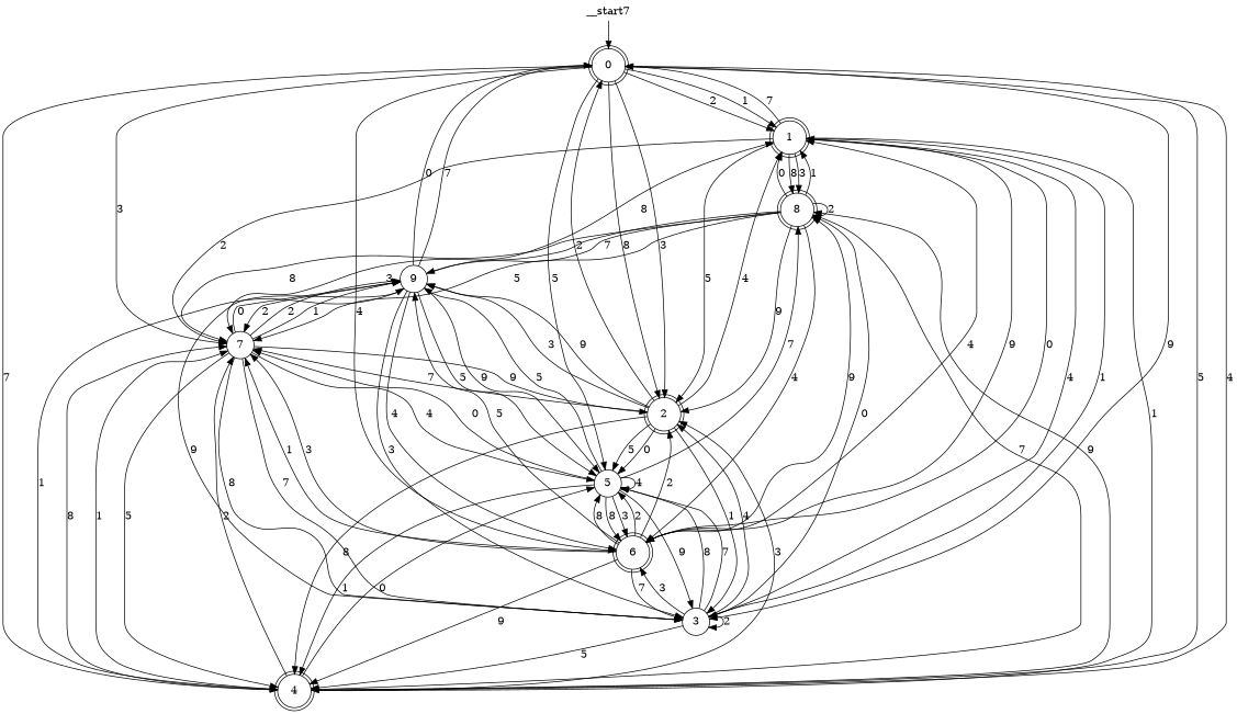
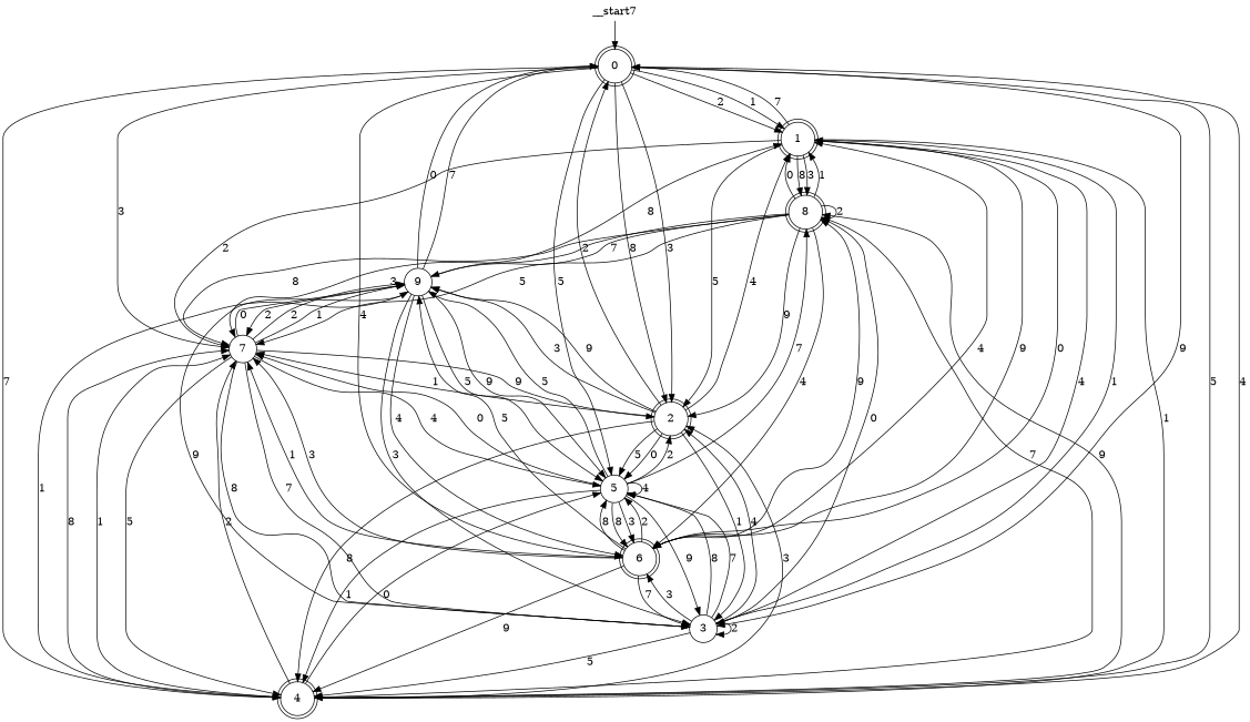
  digraph {
    node [shape=doublecircle]
    n1 [label=0]
    n2 [label=1]
    n3 [label=2]
    n4 [label=3 shape=circle]
    n5 [label=4]
    n6 [label=5 shape=circle]
    n7 [label=6]
    n8 [label=7 shape=circle]
    n9 [label=8]
    n10 [label=9 shape=circle]
    n11 [height=0 label=__start7 shape=none width=0]
    n1 -> n2 [label=2]
    n1 -> n2 [label=1]
    n1 -> n3 [label=8]
    n1 -> n3 [label=3]
    n1 -> n4 [label=9]
    n1 -> n5 [label=7]
    n1 -> n6 [label=5]
    n1 -> n7 [label=4]
    n1 -> n8 [label=3]
    n2 -> n1 [label=7]
    n2 -> n3 [label=5]
    n2 -> n4 [label=4]
    n2 -> n5 [label=1]
    n2 -> n7 [label=9]
    n2 -> n7 [label=0]
    n2 -> n8 [label=2]
    n2 -> n9 [label=8]
    n2 -> n9 [label=3]
    n3 -> n1 [label=2]
    n3 -> n2 [label=4]
    n3 -> n4 [label=1]
    n3 -> n5 [label=8]
    n3 -> n6 [label=5]
    n3 -> n6 [label=0]
-   n3 -> n8 [label=7]
+   n3 -> n8 [label=1]
    n3 -> n10 [label=9]
    n3 -> n10 [label=3]
    n4 -> n2 [label=1]
    n4 -> n3 [label=4]
    n4 -> n4 [label=2]
    n4 -> n5 [label=5]
    n4 -> n6 [label=8]
    n4 -> n6 [label=7]
    n4 -> n7 [label=3]
    n4 -> n9 [label=0]
    n4 -> n10 [label=9]
    n5 -> n1 [label=5]
    n5 -> n1 [label=4]
    n5 -> n3 [label=3]
    n5 -> n6 [label=0]
    n5 -> n8 [label=2]
    n5 -> n8 [label=8]
    n5 -> n8 [label=1]
    n5 -> n9 [label=9]
    n5 -> n9 [label=7]
-   n7 -> n3 [label=2]
+   n6 -> n3 [label=2]
    n6 -> n4 [label=9]
    n6 -> n5 [label=1]
    n6 -> n6 [label=4]
    n6 -> n7 [label=8]
    n6 -> n7 [label=3]
    n6 -> n8 [label=0]
    n6 -> n9 [label=7]
    n6 -> n10 [label=5]
    n7 -> n2 [label=4]
    n7 -> n4 [label=7]
    n7 -> n5 [label=9]
    n7 -> n6 [label=2]
    n7 -> n6 [label=8]
    n7 -> n8 [label=3]
    n7 -> n8 [label=1]
    n7 -> n9 [label=9]
    n7 -> n10 [label=5]
    n8 -> n3 [label=9]
    n8 -> n4 [label=8]
    n8 -> n4 [label=7]
    n8 -> n5 [label=5]
    n8 -> n6 [label=4]
    n8 -> n10 [label=2]
    n8 -> n10 [label=1]
    n8 -> n10 [label=0]
    n9 -> n2 [label=1]
    n9 -> n2 [label=0]
    n9 -> n3 [label=9]
    n9 -> n7 [label=4]
    n9 -> n8 [label=8]
    n9 -> n8 [label=3]
    n9 -> n8 [label=5]
    n9 -> n9 [label=2]
    n9 -> n10 [label=7]
    n10 -> n1 [label=7]
    n10 -> n1 [label=0]
    n10 -> n2 [label=8]
    n10 -> n4 [label=3]
    n10 -> n5 [label=1]
    n10 -> n6 [label=9]
    n10 -> n6 [label=5]
    n10 -> n7 [label=4]
    n10 -> n8 [label=2]
    n11 -> n1
  }
